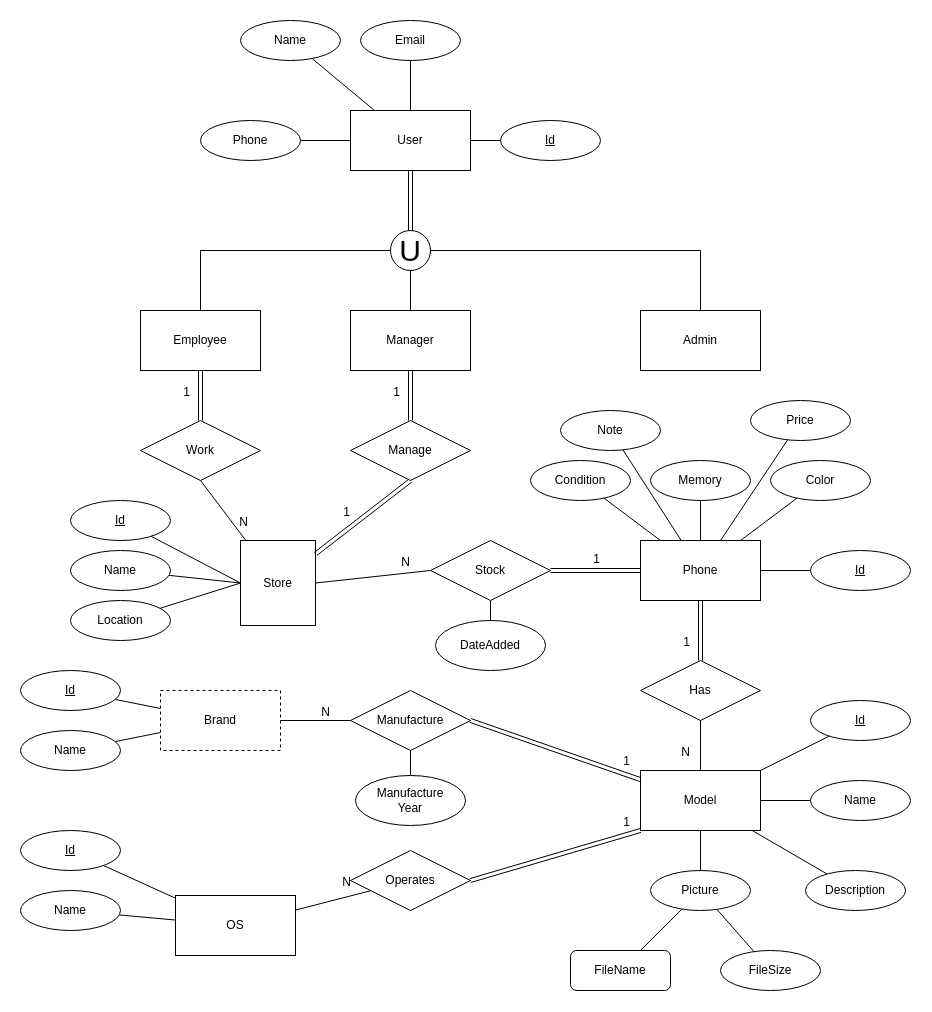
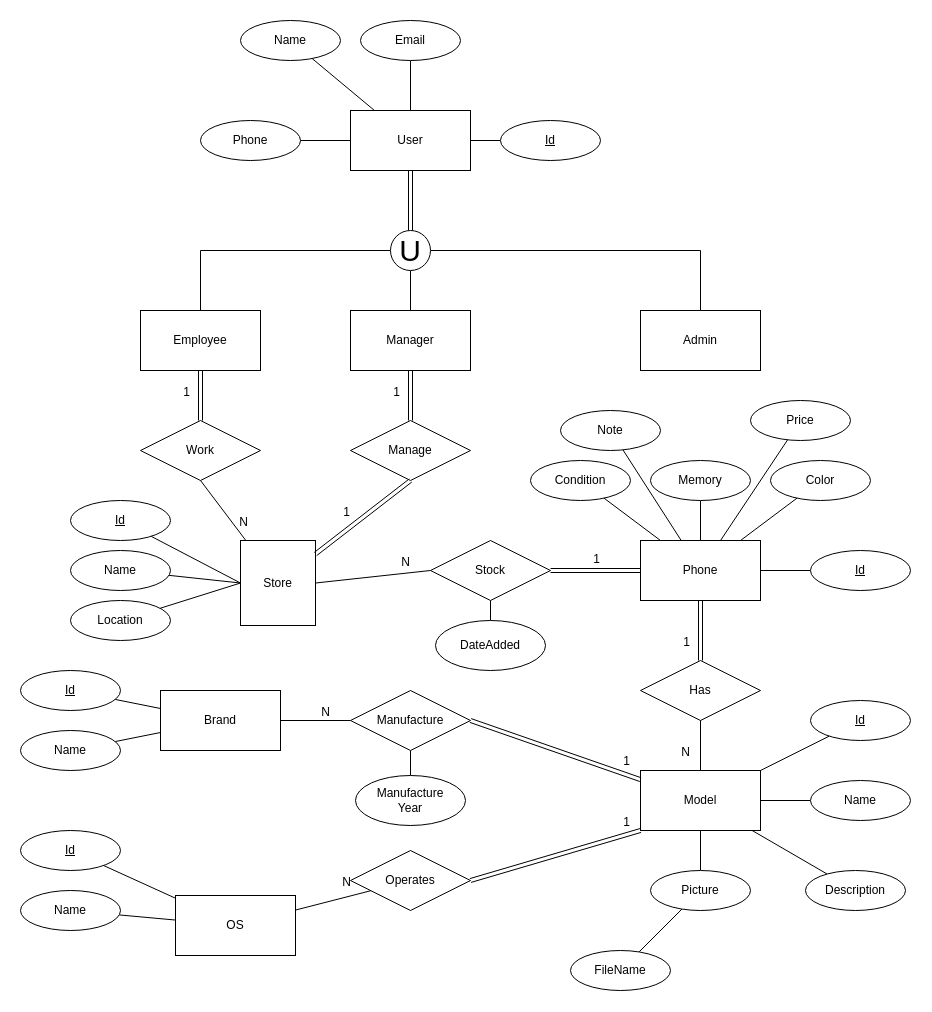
  <mxCell id="0" />
  <mxCell id="1" parent="0" />
  <mxCell id="2" style="edgeStyle=orthogonalEdgeStyle;rounded=0;orthogonalLoop=1;jettySize=auto;html=1;endArrow=none;endFill=0;shape=link;" edge="1" parent="1" source="7" target="32"><mxGeometry relative="1" as="geometry" /></mxCell>
  <mxCell id="3" style="edgeStyle=none;rounded=0;orthogonalLoop=1;jettySize=auto;html=1;endArrow=none;endFill=0;" edge="1" parent="1" source="7" target="85"><mxGeometry relative="1" as="geometry" /></mxCell>
  <mxCell id="4" style="edgeStyle=none;rounded=0;orthogonalLoop=1;jettySize=auto;html=1;endArrow=none;endFill=0;" edge="1" parent="1" source="7" target="87"><mxGeometry relative="1" as="geometry" /></mxCell>
  <mxCell id="5" style="edgeStyle=none;rounded=0;orthogonalLoop=1;jettySize=auto;html=1;endArrow=none;endFill=0;" edge="1" parent="1" source="7" target="86"><mxGeometry relative="1" as="geometry" /></mxCell>
  <mxCell id="6" style="edgeStyle=none;rounded=0;orthogonalLoop=1;jettySize=auto;html=1;endArrow=none;endFill=0;" edge="1" parent="1" source="7" target="88"><mxGeometry relative="1" as="geometry" /></mxCell>
  <mxCell id="7" value="User" style="rounded=0;whiteSpace=wrap;html=1;" vertex="1" parent="1"><mxGeometry x="350" y="110" width="120" height="60" as="geometry" /></mxCell>
  <mxCell id="8" value="Admin" style="rounded=0;whiteSpace=wrap;html=1;" vertex="1" parent="1"><mxGeometry x="640" y="310" width="120" height="60" as="geometry" /></mxCell>
  <mxCell id="9" value="Manager" style="rounded=0;whiteSpace=wrap;html=1;" vertex="1" parent="1"><mxGeometry x="350" y="310" width="120" height="60" as="geometry" /></mxCell>
  <mxCell id="10" value="Employee" style="rounded=0;whiteSpace=wrap;html=1;" vertex="1" parent="1"><mxGeometry x="140" y="310" width="120" height="60" as="geometry" /></mxCell>
  <mxCell id="11" value="Store" style="rounded=0;whiteSpace=wrap;html=1;" vertex="1" parent="1"><mxGeometry x="240" y="540" width="75" height="85" as="geometry" /></mxCell>
  <mxCell id="12" style="edgeStyle=none;rounded=0;orthogonalLoop=1;jettySize=auto;html=1;endArrow=none;endFill=0;" edge="1" parent="1" source="18" target="79"><mxGeometry relative="1" as="geometry" /></mxCell>
  <mxCell id="13" style="edgeStyle=none;rounded=0;orthogonalLoop=1;jettySize=auto;html=1;endArrow=none;endFill=0;" edge="1" parent="1" source="18" target="82"><mxGeometry relative="1" as="geometry" /></mxCell>
  <mxCell id="14" style="edgeStyle=none;rounded=0;orthogonalLoop=1;jettySize=auto;html=1;endArrow=none;endFill=0;" edge="1" parent="1" source="18" target="78"><mxGeometry relative="1" as="geometry" /></mxCell>
  <mxCell id="15" style="edgeStyle=none;rounded=0;orthogonalLoop=1;jettySize=auto;html=1;endArrow=none;endFill=0;" edge="1" parent="1" source="18" target="81"><mxGeometry relative="1" as="geometry" /></mxCell>
  <mxCell id="16" style="edgeStyle=none;rounded=0;orthogonalLoop=1;jettySize=auto;html=1;endArrow=none;endFill=0;" edge="1" parent="1" source="18" target="80"><mxGeometry relative="1" as="geometry" /></mxCell>
  <mxCell id="17" style="edgeStyle=none;rounded=0;orthogonalLoop=1;jettySize=auto;html=1;endArrow=none;endFill=0;" edge="1" parent="1" source="18" target="83"><mxGeometry relative="1" as="geometry" /></mxCell>
  <mxCell id="18" value="Phone" style="rounded=0;whiteSpace=wrap;html=1;" vertex="1" parent="1"><mxGeometry x="640" y="540" width="120" height="60" as="geometry" /></mxCell>
  <mxCell id="19" style="edgeStyle=none;rounded=0;orthogonalLoop=1;jettySize=auto;html=1;endArrow=none;endFill=0;" edge="1" parent="1" source="22" target="71"><mxGeometry relative="1" as="geometry" /></mxCell>
  <mxCell id="20" style="edgeStyle=none;rounded=0;orthogonalLoop=1;jettySize=auto;html=1;endArrow=none;endFill=0;" edge="1" parent="1" source="22" target="72"><mxGeometry relative="1" as="geometry"><mxPoint x="828.765" y="735.617" as="targetPoint" /></mxGeometry></mxCell>
  <mxCell id="21" style="edgeStyle=none;rounded=0;orthogonalLoop=1;jettySize=auto;html=1;endArrow=none;endFill=0;" edge="1" parent="1" source="22" target="84"><mxGeometry relative="1" as="geometry" /></mxCell>
  <mxCell id="22" value="Model" style="rounded=0;whiteSpace=wrap;html=1;" vertex="1" parent="1"><mxGeometry x="640" y="770" width="120" height="60" as="geometry" /></mxCell>
  <mxCell id="23" style="edgeStyle=none;rounded=0;orthogonalLoop=1;jettySize=auto;html=1;endArrow=none;endFill=0;" edge="1" parent="1" source="25" target="74"><mxGeometry relative="1" as="geometry" /></mxCell>
  <mxCell id="24" style="edgeStyle=none;rounded=0;orthogonalLoop=1;jettySize=auto;html=1;endArrow=none;endFill=0;" edge="1" parent="1" source="25" target="73"><mxGeometry relative="1" as="geometry" /></mxCell>
- <mxCell id="25" value="Brand" style="rounded=0;whiteSpace=wrap;html=1;dashed=1;" vertex="1" parent="1"><mxGeometry x="160" y="690" width="120" height="60" as="geometry" /></mxCell>
+ <mxCell id="25" value="Brand" style="rounded=0;whiteSpace=wrap;html=1;" vertex="1" parent="1"><mxGeometry x="160" y="690" width="120" height="60" as="geometry" /></mxCell>
  <mxCell id="26" style="edgeStyle=none;rounded=0;orthogonalLoop=1;jettySize=auto;html=1;endArrow=none;endFill=0;" edge="1" parent="1" source="28" target="76"><mxGeometry relative="1" as="geometry" /></mxCell>
  <mxCell id="27" style="edgeStyle=none;rounded=0;orthogonalLoop=1;jettySize=auto;html=1;endArrow=none;endFill=0;" edge="1" parent="1" source="28" target="75"><mxGeometry relative="1" as="geometry" /></mxCell>
  <mxCell id="28" value="OS" style="rounded=0;whiteSpace=wrap;html=1;" vertex="1" parent="1"><mxGeometry x="175" y="895" width="120" height="60" as="geometry" /></mxCell>
  <mxCell id="29" style="edgeStyle=orthogonalEdgeStyle;rounded=0;orthogonalLoop=1;jettySize=auto;html=1;endArrow=none;endFill=0;" edge="1" parent="1" source="32" target="8"><mxGeometry relative="1" as="geometry" /></mxCell>
  <mxCell id="30" style="edgeStyle=orthogonalEdgeStyle;rounded=0;orthogonalLoop=1;jettySize=auto;html=1;endArrow=none;endFill=0;" edge="1" parent="1" source="32" target="10"><mxGeometry relative="1" as="geometry" /></mxCell>
  <mxCell id="31" style="edgeStyle=orthogonalEdgeStyle;rounded=0;orthogonalLoop=1;jettySize=auto;html=1;endArrow=none;endFill=0;" edge="1" parent="1" source="32" target="9"><mxGeometry relative="1" as="geometry" /></mxCell>
  <mxCell id="32" value="&lt;font style=&quot;font-size: 30px&quot;&gt;U&lt;/font&gt;" style="ellipse;whiteSpace=wrap;html=1;aspect=fixed;" vertex="1" parent="1"><mxGeometry x="390" y="230" width="40" height="40" as="geometry" /></mxCell>
  <mxCell id="33" value="Work" style="shape=rhombus;perimeter=rhombusPerimeter;whiteSpace=wrap;html=1;align=center;" vertex="1" parent="1"><mxGeometry x="140" y="420" width="120" height="60" as="geometry" /></mxCell>
  <mxCell id="34" value="Manage" style="shape=rhombus;perimeter=rhombusPerimeter;whiteSpace=wrap;html=1;align=center;" vertex="1" parent="1"><mxGeometry x="350" y="420" width="120" height="60" as="geometry" /></mxCell>
  <mxCell id="35" value="" style="shape=link;html=1;rounded=0;endArrow=none;endFill=0;entryX=0.5;entryY=1;entryDx=0;entryDy=0;" edge="1" parent="1" source="11" target="34"><mxGeometry relative="1" as="geometry"><mxPoint x="290" y="440" as="sourcePoint" /><mxPoint x="450" y="440" as="targetPoint" /></mxGeometry></mxCell>
  <mxCell id="36" value="1" style="resizable=0;html=1;align=right;verticalAlign=bottom;" connectable="0" vertex="1" parent="35"><mxGeometry x="1" relative="1" as="geometry"><mxPoint x="-60" y="40" as="offset" /></mxGeometry></mxCell>
  <mxCell id="37" value="" style="shape=link;html=1;rounded=0;endArrow=none;endFill=0;" edge="1" parent="1" target="9"><mxGeometry relative="1" as="geometry"><mxPoint x="410" y="420" as="sourcePoint" /><mxPoint x="450" y="440" as="targetPoint" /></mxGeometry></mxCell>
  <mxCell id="38" value="1" style="resizable=0;html=1;align=right;verticalAlign=bottom;" connectable="0" vertex="1" parent="37"><mxGeometry x="1" relative="1" as="geometry"><mxPoint x="-10" y="30" as="offset" /></mxGeometry></mxCell>
  <mxCell id="39" value="" style="shape=link;html=1;rounded=0;endArrow=none;endFill=0;entryX=0.5;entryY=1;entryDx=0;entryDy=0;" edge="1" parent="1" source="33" target="10"><mxGeometry relative="1" as="geometry"><mxPoint x="30" y="420" as="sourcePoint" /><mxPoint x="70" y="440" as="targetPoint" /></mxGeometry></mxCell>
  <mxCell id="40" value="1" style="resizable=0;html=1;align=right;verticalAlign=bottom;" connectable="0" vertex="1" parent="39"><mxGeometry x="1" relative="1" as="geometry"><mxPoint x="-10" y="30" as="offset" /></mxGeometry></mxCell>
  <mxCell id="41" value="" style="endArrow=none;html=1;rounded=0;" edge="1" parent="1" target="11"><mxGeometry relative="1" as="geometry"><mxPoint x="200" y="480" as="sourcePoint" /><mxPoint x="320" y="520" as="targetPoint" /></mxGeometry></mxCell>
  <mxCell id="42" value="N" style="resizable=0;html=1;align=right;verticalAlign=bottom;" connectable="0" vertex="1" parent="41"><mxGeometry x="1" relative="1" as="geometry"><mxPoint x="3" y="-10" as="offset" /></mxGeometry></mxCell>
  <mxCell id="43" style="edgeStyle=none;rounded=0;orthogonalLoop=1;jettySize=auto;html=1;endArrow=none;endFill=0;" edge="1" parent="1" source="44" target="89"><mxGeometry relative="1" as="geometry" /></mxCell>
  <mxCell id="44" value="Stock" style="shape=rhombus;perimeter=rhombusPerimeter;whiteSpace=wrap;html=1;align=center;" vertex="1" parent="1"><mxGeometry x="430" y="540" width="120" height="60" as="geometry" /></mxCell>
  <mxCell id="45" value="" style="endArrow=none;html=1;rounded=0;entryX=0;entryY=0.5;entryDx=0;entryDy=0;exitX=1;exitY=0.5;exitDx=0;exitDy=0;" edge="1" parent="1" source="11" target="44"><mxGeometry relative="1" as="geometry"><mxPoint x="200" y="480" as="sourcePoint" /><mxPoint x="320" y="520" as="targetPoint" /></mxGeometry></mxCell>
  <mxCell id="46" value="N" style="resizable=0;html=1;align=right;verticalAlign=bottom;" connectable="0" vertex="1" parent="45"><mxGeometry x="1" relative="1" as="geometry"><mxPoint x="-20" as="offset" /></mxGeometry></mxCell>
  <mxCell id="47" value="Has" style="shape=rhombus;perimeter=rhombusPerimeter;whiteSpace=wrap;html=1;align=center;" vertex="1" parent="1"><mxGeometry x="640" y="660" width="120" height="60" as="geometry" /></mxCell>
  <mxCell id="48" value="" style="shape=link;html=1;rounded=0;endArrow=none;endFill=0;entryX=0;entryY=0.5;entryDx=0;entryDy=0;" edge="1" parent="1" target="18"><mxGeometry relative="1" as="geometry"><mxPoint x="550" y="570" as="sourcePoint" /><mxPoint x="450" y="440" as="targetPoint" /></mxGeometry></mxCell>
  <mxCell id="49" value="1" style="resizable=0;html=1;align=right;verticalAlign=bottom;" connectable="0" vertex="1" parent="48"><mxGeometry x="1" relative="1" as="geometry"><mxPoint x="-40" y="-3" as="offset" /></mxGeometry></mxCell>
  <mxCell id="50" value="" style="shape=link;html=1;rounded=0;endArrow=none;endFill=0;entryX=0.5;entryY=0;entryDx=0;entryDy=0;" edge="1" parent="1" source="18" target="47"><mxGeometry relative="1" as="geometry"><mxPoint x="550" y="570" as="sourcePoint" /><mxPoint x="450" y="440" as="targetPoint" /></mxGeometry></mxCell>
  <mxCell id="51" value="1" style="resizable=0;html=1;align=right;verticalAlign=bottom;" connectable="0" vertex="1" parent="50"><mxGeometry x="1" relative="1" as="geometry"><mxPoint x="-10" y="-10" as="offset" /></mxGeometry></mxCell>
  <mxCell id="52" value="" style="endArrow=none;html=1;rounded=0;" edge="1" parent="1" source="47" target="22"><mxGeometry relative="1" as="geometry"><mxPoint x="200" y="480" as="sourcePoint" /><mxPoint x="320" y="520" as="targetPoint" /></mxGeometry></mxCell>
  <mxCell id="53" value="N" style="resizable=0;html=1;align=right;verticalAlign=bottom;" connectable="0" vertex="1" parent="52"><mxGeometry x="1" relative="1" as="geometry"><mxPoint x="-10" y="-10" as="offset" /></mxGeometry></mxCell>
  <mxCell id="54" style="edgeStyle=none;rounded=0;orthogonalLoop=1;jettySize=auto;html=1;endArrow=none;endFill=0;" edge="1" parent="1" source="55" target="77"><mxGeometry relative="1" as="geometry" /></mxCell>
  <mxCell id="55" value="Manufacture" style="shape=rhombus;perimeter=rhombusPerimeter;whiteSpace=wrap;html=1;align=center;" vertex="1" parent="1"><mxGeometry x="350" y="690" width="120" height="60" as="geometry" /></mxCell>
  <mxCell id="56" value="Operates" style="shape=rhombus;perimeter=rhombusPerimeter;whiteSpace=wrap;html=1;align=center;" vertex="1" parent="1"><mxGeometry x="350" y="850" width="120" height="60" as="geometry" /></mxCell>
  <mxCell id="57" value="" style="shape=link;html=1;rounded=0;endArrow=none;endFill=0;exitX=1;exitY=0.5;exitDx=0;exitDy=0;" edge="1" parent="1" source="55" target="22"><mxGeometry relative="1" as="geometry"><mxPoint x="550" y="570" as="sourcePoint" /><mxPoint x="450" y="440" as="targetPoint" /></mxGeometry></mxCell>
  <mxCell id="58" value="1" style="resizable=0;html=1;align=right;verticalAlign=bottom;" connectable="0" vertex="1" parent="57"><mxGeometry x="1" relative="1" as="geometry"><mxPoint x="-10" y="-10" as="offset" /></mxGeometry></mxCell>
  <mxCell id="59" value="" style="shape=link;html=1;rounded=0;endArrow=none;endFill=0;exitX=1;exitY=0.5;exitDx=0;exitDy=0;entryX=0;entryY=1;entryDx=0;entryDy=0;" edge="1" parent="1" source="56" target="22"><mxGeometry relative="1" as="geometry"><mxPoint x="550" y="570" as="sourcePoint" /><mxPoint x="450" y="440" as="targetPoint" /></mxGeometry></mxCell>
  <mxCell id="60" value="1" style="resizable=0;html=1;align=right;verticalAlign=bottom;" connectable="0" vertex="1" parent="59"><mxGeometry x="1" relative="1" as="geometry"><mxPoint x="-10" as="offset" /></mxGeometry></mxCell>
  <mxCell id="61" value="" style="endArrow=none;html=1;rounded=0;" edge="1" parent="1" source="25" target="55"><mxGeometry relative="1" as="geometry"><mxPoint x="120" y="470" as="sourcePoint" /><mxPoint x="240" y="510" as="targetPoint" /></mxGeometry></mxCell>
  <mxCell id="62" value="N" style="resizable=0;html=1;align=right;verticalAlign=bottom;" connectable="0" vertex="1" parent="61"><mxGeometry x="1" relative="1" as="geometry"><mxPoint x="-20" as="offset" /></mxGeometry></mxCell>
  <mxCell id="63" value="" style="endArrow=none;html=1;rounded=0;" edge="1" parent="1" source="28" target="56"><mxGeometry relative="1" as="geometry"><mxPoint x="120" y="470" as="sourcePoint" /><mxPoint x="240" y="510" as="targetPoint" /></mxGeometry></mxCell>
  <mxCell id="64" value="N" style="resizable=0;html=1;align=right;verticalAlign=bottom;" connectable="0" vertex="1" parent="63"><mxGeometry x="1" relative="1" as="geometry"><mxPoint x="-20" as="offset" /></mxGeometry></mxCell>
  <mxCell id="65" style="rounded=0;orthogonalLoop=1;jettySize=auto;html=1;endArrow=none;endFill=0;" edge="1" parent="1" source="68" target="69"><mxGeometry relative="1" as="geometry" /></mxCell>
- <mxCell id="66" style="edgeStyle=none;rounded=0;orthogonalLoop=1;jettySize=auto;html=1;endArrow=none;endFill=0;" edge="1" parent="1" source="68" target="70"><mxGeometry relative="1" as="geometry" /></mxCell>
  <mxCell id="67" style="edgeStyle=none;rounded=0;orthogonalLoop=1;jettySize=auto;html=1;endArrow=none;endFill=0;" edge="1" parent="1" source="68" target="22"><mxGeometry relative="1" as="geometry" /></mxCell>
  <mxCell id="68" value="Picture" style="ellipse;whiteSpace=wrap;html=1;align=center;" vertex="1" parent="1"><mxGeometry x="650" y="870" width="100" height="40" as="geometry" /></mxCell>
- <mxCell id="69" value="FileName" style="whiteSpace=wrap;html=1;align=center;rounded=1;" vertex="1" parent="1"><mxGeometry x="570" y="950" width="100" height="40" as="geometry" /></mxCell>
- <mxCell id="70" value="FileSize" style="ellipse;whiteSpace=wrap;html=1;align=center;" vertex="1" parent="1"><mxGeometry x="720" y="950" width="100" height="40" as="geometry" /></mxCell>
+ <mxCell id="69" value="FileName" style="ellipse;whiteSpace=wrap;html=1;align=center;" vertex="1" parent="1"><mxGeometry x="570" y="950" width="100" height="40" as="geometry" /></mxCell>
  <mxCell id="71" value="Name" style="ellipse;whiteSpace=wrap;html=1;align=center;" vertex="1" parent="1"><mxGeometry x="810" y="780" width="100" height="40" as="geometry" /></mxCell>
  <mxCell id="72" value="Id" style="ellipse;whiteSpace=wrap;html=1;align=center;fontStyle=4;" vertex="1" parent="1"><mxGeometry x="810" y="700" width="100" height="40" as="geometry" /></mxCell>
  <mxCell id="73" value="Name" style="ellipse;whiteSpace=wrap;html=1;align=center;" vertex="1" parent="1"><mxGeometry x="20" y="730" width="100" height="40" as="geometry" /></mxCell>
  <mxCell id="74" value="Id" style="ellipse;whiteSpace=wrap;html=1;align=center;fontStyle=4;" vertex="1" parent="1"><mxGeometry x="20" y="670" width="100" height="40" as="geometry" /></mxCell>
  <mxCell id="75" value="Name" style="ellipse;whiteSpace=wrap;html=1;align=center;" vertex="1" parent="1"><mxGeometry x="20" y="890" width="100" height="40" as="geometry" /></mxCell>
  <mxCell id="76" value="Id" style="ellipse;whiteSpace=wrap;html=1;align=center;fontStyle=4;" vertex="1" parent="1"><mxGeometry x="20" y="830" width="100" height="40" as="geometry" /></mxCell>
  <mxCell id="77" value="Manufacture&lt;br&gt;Year" style="ellipse;whiteSpace=wrap;html=1;align=center;" vertex="1" parent="1"><mxGeometry x="355" y="775" width="110" height="50" as="geometry" /></mxCell>
  <mxCell id="78" value="Price" style="ellipse;whiteSpace=wrap;html=1;align=center;" vertex="1" parent="1"><mxGeometry x="750" y="400" width="100" height="40" as="geometry" /></mxCell>
  <mxCell id="79" value="Id" style="ellipse;whiteSpace=wrap;html=1;align=center;fontStyle=4;" vertex="1" parent="1"><mxGeometry x="810" y="550" width="100" height="40" as="geometry" /></mxCell>
  <mxCell id="80" value="Condition" style="ellipse;whiteSpace=wrap;html=1;align=center;" vertex="1" parent="1"><mxGeometry x="530" y="460" width="100" height="40" as="geometry" /></mxCell>
  <mxCell id="81" value="Memory" style="ellipse;whiteSpace=wrap;html=1;align=center;" vertex="1" parent="1"><mxGeometry x="650" y="460" width="100" height="40" as="geometry" /></mxCell>
  <mxCell id="82" value="Color" style="ellipse;whiteSpace=wrap;html=1;align=center;" vertex="1" parent="1"><mxGeometry x="770" y="460" width="100" height="40" as="geometry" /></mxCell>
  <mxCell id="83" value="Note" style="ellipse;whiteSpace=wrap;html=1;align=center;" vertex="1" parent="1"><mxGeometry x="560" y="410" width="100" height="40" as="geometry" /></mxCell>
  <mxCell id="84" value="Description" style="ellipse;whiteSpace=wrap;html=1;align=center;" vertex="1" parent="1"><mxGeometry x="805" y="870" width="100" height="40" as="geometry" /></mxCell>
  <mxCell id="85" value="Id" style="ellipse;whiteSpace=wrap;html=1;align=center;fontStyle=4;" vertex="1" parent="1"><mxGeometry x="500" y="120" width="100" height="40" as="geometry" /></mxCell>
  <mxCell id="86" value="Name" style="ellipse;whiteSpace=wrap;html=1;align=center;" vertex="1" parent="1"><mxGeometry x="240" y="20" width="100" height="40" as="geometry" /></mxCell>
  <mxCell id="87" value="Email" style="ellipse;whiteSpace=wrap;html=1;align=center;" vertex="1" parent="1"><mxGeometry x="360" y="20" width="100" height="40" as="geometry" /></mxCell>
  <mxCell id="88" value="Phone" style="ellipse;whiteSpace=wrap;html=1;align=center;" vertex="1" parent="1"><mxGeometry x="200" y="120" width="100" height="40" as="geometry" /></mxCell>
  <mxCell id="89" value="DateAdded" style="ellipse;whiteSpace=wrap;html=1;align=center;" vertex="1" parent="1"><mxGeometry x="435" y="620" width="110" height="50" as="geometry" /></mxCell>
  <mxCell id="90" style="edgeStyle=none;rounded=0;orthogonalLoop=1;jettySize=auto;html=1;endArrow=none;endFill=0;entryX=0;entryY=0.5;entryDx=0;entryDy=0;" edge="1" parent="1" source="91" target="11"><mxGeometry relative="1" as="geometry" /></mxCell>
  <mxCell id="91" value="Name" style="ellipse;whiteSpace=wrap;html=1;align=center;" vertex="1" parent="1"><mxGeometry x="70" y="550" width="100" height="40" as="geometry" /></mxCell>
  <mxCell id="92" style="edgeStyle=none;rounded=0;orthogonalLoop=1;jettySize=auto;html=1;entryX=0;entryY=0.5;entryDx=0;entryDy=0;endArrow=none;endFill=0;" edge="1" parent="1" source="93" target="11"><mxGeometry relative="1" as="geometry" /></mxCell>
  <mxCell id="93" value="Location" style="ellipse;whiteSpace=wrap;html=1;align=center;" vertex="1" parent="1"><mxGeometry x="70" y="600" width="100" height="40" as="geometry" /></mxCell>
  <mxCell id="94" style="edgeStyle=none;rounded=0;orthogonalLoop=1;jettySize=auto;html=1;entryX=0;entryY=0.5;entryDx=0;entryDy=0;endArrow=none;endFill=0;" edge="1" parent="1" source="95" target="11"><mxGeometry relative="1" as="geometry" /></mxCell>
  <mxCell id="95" value="Id" style="ellipse;whiteSpace=wrap;html=1;align=center;fontStyle=4;" vertex="1" parent="1"><mxGeometry x="70" y="500" width="100" height="40" as="geometry" /></mxCell>
